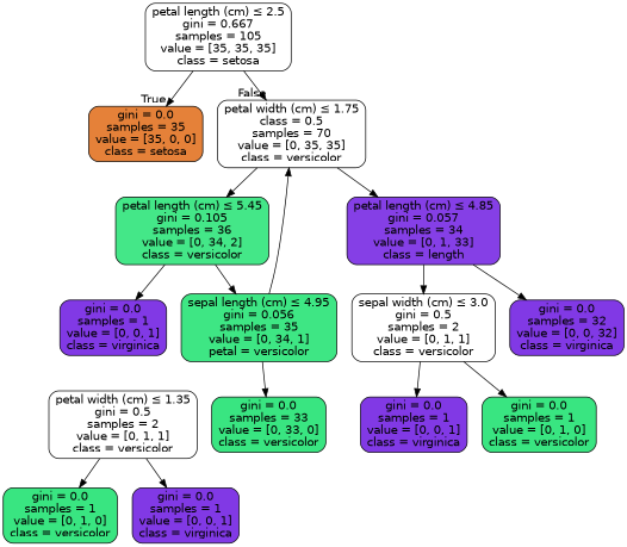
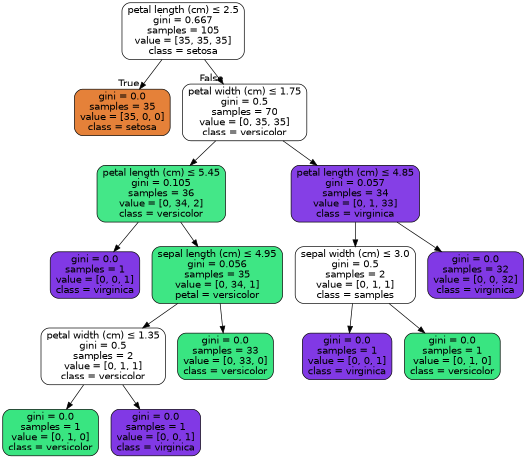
  digraph {
    node [color=black fillcolor="#8139e5ff" fontname=helvetica shape=box style="filled, rounded"]
    edge [fontname=helvetica]
    n1 [fillcolor="#e5813900" label=<petal length (cm) &le; 2.5<br/>gini = 0.667<br/>samples = 105<br/>value = [35, 35, 35]<br/>class = setosa>]
    n2 [fillcolor="#e58139ff" label=<gini = 0.0<br/>samples = 35<br/>value = [35, 0, 0]<br/>class = setosa>]
-   n3 [fillcolor="#39e58100" label=<petal width (cm) &le; 1.75<br/>class = 0.5<br/>samples = 70<br/>value = [0, 35, 35]<br/>class = versicolor>]
+   n3 [fillcolor="#39e58100" label=<petal width (cm) &le; 1.75<br/>gini = 0.5<br/>samples = 70<br/>value = [0, 35, 35]<br/>class = versicolor>]
    n4 [fillcolor="#39e581f0" label=<petal length (cm) &le; 5.45<br/>gini = 0.105<br/>samples = 36<br/>value = [0, 34, 2]<br/>class = versicolor>]
-   n5 [fillcolor="#8139e5f7" label=<petal length (cm) &le; 4.85<br/>gini = 0.057<br/>samples = 34<br/>value = [0, 1, 33]<br/>class = length>]
+   n5 [fillcolor="#8139e5f7" label=<petal length (cm) &le; 4.85<br/>gini = 0.057<br/>samples = 34<br/>value = [0, 1, 33]<br/>class = virginica>]
    n6 [fillcolor="#39e581f8" label=<sepal length (cm) &le; 4.95<br/>gini = 0.056<br/>samples = 35<br/>value = [0, 34, 1]<br/>petal = versicolor>]
    n7 [label=<gini = 0.0<br/>samples = 1<br/>value = [0, 0, 1]<br/>class = virginica>]
-   n8 [fillcolor="#39e58100" label=<sepal width (cm) &le; 3.0<br/>gini = 0.5<br/>samples = 2<br/>value = [0, 1, 1]<br/>class = versicolor>]
+   n8 [fillcolor="#39e58100" label=<sepal width (cm) &le; 3.0<br/>gini = 0.5<br/>samples = 2<br/>value = [0, 1, 1]<br/>class = samples>]
    n9 [label=<gini = 0.0<br/>samples = 32<br/>value = [0, 0, 32]<br/>class = virginica>]
    n10 [fillcolor="#39e58100" label=<petal width (cm) &le; 1.35<br/>gini = 0.5<br/>samples = 2<br/>value = [0, 1, 1]<br/>class = versicolor>]
    n11 [fillcolor="#39e581ff" label=<gini = 0.0<br/>samples = 33<br/>value = [0, 33, 0]<br/>class = versicolor>]
    n12 [fillcolor="#39e581ff" label=<gini = 0.0<br/>samples = 1<br/>value = [0, 1, 0]<br/>class = versicolor>]
    n13 [label=<gini = 0.0<br/>samples = 1<br/>value = [0, 0, 1]<br/>class = virginica>]
    n14 [label=<gini = 0.0<br/>samples = 1<br/>value = [0, 0, 1]<br/>class = virginica>]
    n15 [fillcolor="#39e581ff" label=<gini = 0.0<br/>samples = 1<br/>value = [0, 1, 0]<br/>class = versicolor>]
    n1 -> n2 [headlabel=True labelangle=45 labeldistance=2.5]
    n1 -> n3 [headlabel=False labelangle=-45 labeldistance=2.5]
    n3 -> n4
    n3 -> n5
    n4 -> n6
    n4 -> n7
    n5 -> n8
    n5 -> n9
-   n6 -> n3
+   n6 -> n10
    n6 -> n11
    n8 -> n14
    n8 -> n15
    n10 -> n12
    n10 -> n13
  }
